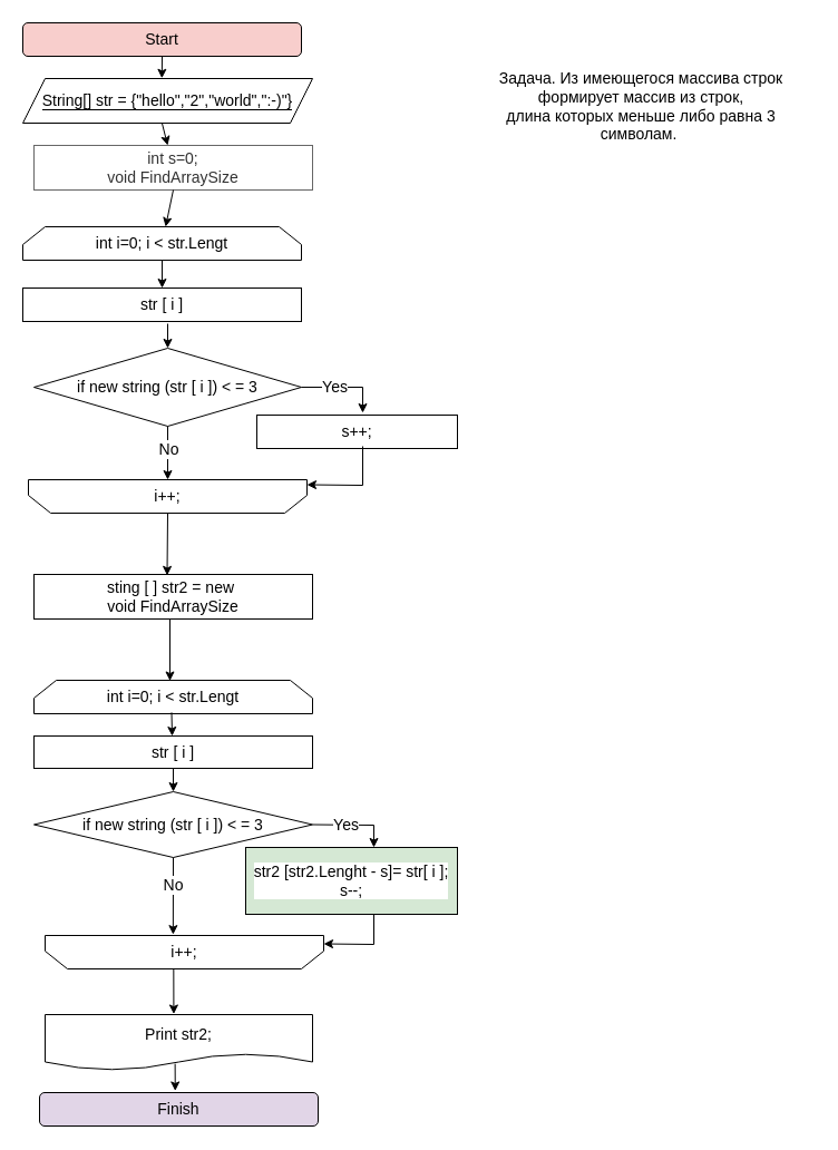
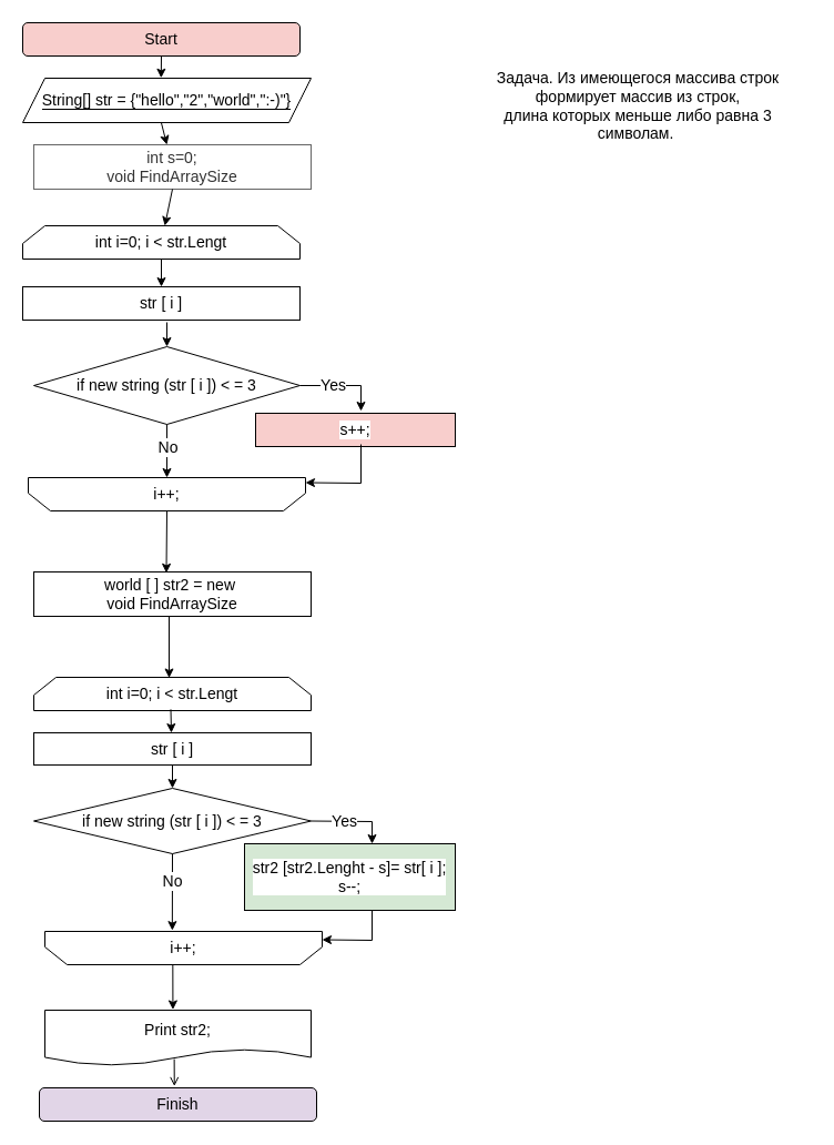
  <mxCell id="0" />
  <mxCell id="1" parent="0" />
  <mxCell id="2" value="Start" style="rounded=1;whiteSpace=wrap;html=1;fontSize=14;align=center;fillColor=#f8cecc;" vertex="1" parent="1"><mxGeometry x="20" y="20" width="250" height="30" as="geometry" /></mxCell>
  <mxCell id="3" value="&lt;span style=&quot;background-color: rgb(255, 255, 255); font-size: 14px;&quot;&gt;String[] str = {&quot;hello&quot;,&quot;2&quot;,&quot;world&quot;,&quot;:-)&quot;}&lt;/span&gt;" style="shape=parallelogram;perimeter=parallelogramPerimeter;whiteSpace=wrap;html=1;fixedSize=1;labelBackgroundColor=#000000;fontFamily=Helvetica;fontSize=14;fontColor=default;align=center;" vertex="1" parent="1"><mxGeometry x="20" y="70" width="260" height="40" as="geometry" /></mxCell>
  <mxCell id="4" value="int s=0;&lt;br style=&quot;font-size: 14px;&quot;&gt;void FindArraySize" style="rounded=0;whiteSpace=wrap;html=1;labelBackgroundColor=#FFFFFF;fontFamily=Helvetica;fontSize=14;fontColor=#333333;fillColor=default;strokeColor=#666666;align=center;" vertex="1" parent="1"><mxGeometry x="30" y="130" width="250" height="40" as="geometry" /></mxCell>
  <mxCell id="5" value="int i=0; i &amp;lt; str.Lengt" style="shape=loopLimit;whiteSpace=wrap;html=1;labelBackgroundColor=#FFFFFF;fontFamily=Helvetica;fontSize=14;fontColor=default;align=center;" vertex="1" parent="1"><mxGeometry x="20" y="203" width="250" height="30" as="geometry" /></mxCell>
  <mxCell id="6" value="1" style="shape=loopLimit;whiteSpace=wrap;html=1;labelBackgroundColor=#FFFFFF;fontFamily=Helvetica;fontSize=14;fontColor=default;rotation=-180;align=center;" vertex="1" parent="1"><mxGeometry x="25" y="430" width="250" height="30" as="geometry" /></mxCell>
  <mxCell id="7" value="str [ i ]" style="rounded=0;whiteSpace=wrap;html=1;labelBackgroundColor=#FFFFFF;fontFamily=Helvetica;fontSize=14;fontColor=default;align=center;" vertex="1" parent="1"><mxGeometry x="20" y="258" width="250" height="30" as="geometry" /></mxCell>
  <mxCell id="8" value="i++;" style="text;html=1;strokeColor=none;fillColor=none;align=center;verticalAlign=middle;whiteSpace=wrap;rounded=0;labelBackgroundColor=#FFFFFF;fontFamily=Helvetica;fontSize=14;fontColor=default;" vertex="1" parent="1"><mxGeometry x="120" y="430" width="60" height="30" as="geometry" /></mxCell>
  <mxCell id="9" value="&lt;span style=&quot;font-size: 14px;&quot;&gt;&lt;font style=&quot;font-size: 14px;&quot;&gt;if new string (str [ i ]) &amp;lt; = 3&lt;/font&gt;&lt;/span&gt;" style="rhombus;whiteSpace=wrap;html=1;labelBackgroundColor=#FFFFFF;fontFamily=Helvetica;fontSize=14;fontColor=default;strokeColor=default;" vertex="1" parent="1"><mxGeometry x="30" y="312" width="240" height="70" as="geometry" /></mxCell>
- <mxCell id="10" value="s++;" style="rounded=0;whiteSpace=wrap;html=1;labelBackgroundColor=#FFFFFF;strokeColor=default;fontFamily=Helvetica;fontSize=14;fontColor=default;" vertex="1" parent="1"><mxGeometry x="230" y="372" width="180" height="30" as="geometry" /></mxCell>
+ <mxCell id="10" value="s++;" style="rounded=0;whiteSpace=wrap;html=1;labelBackgroundColor=#FFFFFF;strokeColor=default;fontFamily=Helvetica;fontSize=14;fontColor=default;fillColor=#f8cecc;" vertex="1" parent="1"><mxGeometry x="230" y="372" width="180" height="30" as="geometry" /></mxCell>
  <mxCell id="11" value="Yes" style="endArrow=classic;html=1;rounded=0;fontFamily=Helvetica;fontSize=14;fontColor=default;exitX=1;exitY=0.5;exitDx=0;exitDy=0;" edge="1" parent="1" source="9"><mxGeometry x="-0.231" width="50" height="50" relative="1" as="geometry"><mxPoint x="140" y="392" as="sourcePoint" /><mxPoint x="325" y="370" as="targetPoint" /><Array as="points"><mxPoint x="325" y="347" /></Array><mxPoint as="offset" /></mxGeometry></mxCell>
  <mxCell id="12" value="" style="endArrow=classic;html=1;rounded=0;fontFamily=Helvetica;fontSize=14;fontColor=default;exitX=0.5;exitY=1;exitDx=0;exitDy=0;entryX=0.5;entryY=0;entryDx=0;entryDy=0;" edge="1" parent="1" source="9" target="8"><mxGeometry width="50" height="50" relative="1" as="geometry"><mxPoint x="150" y="386" as="sourcePoint" /><mxPoint x="150" y="426" as="targetPoint" /></mxGeometry></mxCell>
  <mxCell id="13" value="No" style="edgeLabel;html=1;align=center;verticalAlign=middle;resizable=0;points=[];fontSize=14;fontFamily=Helvetica;fontColor=default;" vertex="1" connectable="0" parent="12"><mxGeometry x="-0.505" relative="1" as="geometry"><mxPoint y="8" as="offset" /></mxGeometry></mxCell>
  <mxCell id="14" value="" style="endArrow=classic;html=1;rounded=0;fontFamily=Helvetica;fontSize=14;fontColor=default;entryX=0;entryY=0.75;entryDx=0;entryDy=0;" edge="1" parent="1"><mxGeometry width="50" height="50" relative="1" as="geometry"><mxPoint x="325" y="400" as="sourcePoint" /><mxPoint x="275" y="434.5" as="targetPoint" /><Array as="points"><mxPoint x="325" y="435" /></Array></mxGeometry></mxCell>
- <mxCell id="15" value="sting [ ] str2 = new&amp;nbsp;&lt;br style=&quot;font-size: 14px;&quot;&gt;void FindArraySize" style="rounded=0;whiteSpace=wrap;html=1;labelBackgroundColor=#FFFFFF;fontFamily=Helvetica;fontSize=14;align=center;" vertex="1" parent="1"><mxGeometry x="30" y="515" width="250" height="40" as="geometry" /></mxCell>
+ <mxCell id="15" value="world [ ] str2 = new&amp;nbsp;&lt;br style=&quot;font-size: 14px;&quot;&gt;void FindArraySize" style="rounded=0;whiteSpace=wrap;html=1;labelBackgroundColor=#FFFFFF;fontFamily=Helvetica;fontSize=14;align=center;" vertex="1" parent="1"><mxGeometry x="30" y="515" width="250" height="40" as="geometry" /></mxCell>
  <mxCell id="16" value="int i=0; i &amp;lt; str.Lengt" style="shape=loopLimit;whiteSpace=wrap;html=1;labelBackgroundColor=#FFFFFF;fontFamily=Helvetica;fontSize=14;fontColor=default;align=center;" vertex="1" parent="1"><mxGeometry x="30" y="610" width="250" height="30" as="geometry" /></mxCell>
  <mxCell id="17" value="" style="shape=loopLimit;whiteSpace=wrap;html=1;labelBackgroundColor=#FFFFFF;fontFamily=Helvetica;fontSize=14;fontColor=default;rotation=-180;align=center;" vertex="1" parent="1"><mxGeometry x="40" y="839" width="250" height="30" as="geometry" /></mxCell>
  <mxCell id="18" value="str [ i ]" style="rounded=0;whiteSpace=wrap;html=1;labelBackgroundColor=#FFFFFF;fontFamily=Helvetica;fontSize=14;fontColor=default;align=center;" vertex="1" parent="1"><mxGeometry x="30" y="660" width="250" height="29" as="geometry" /></mxCell>
  <mxCell id="19" value="i++;" style="text;html=1;strokeColor=none;fillColor=none;align=center;verticalAlign=middle;whiteSpace=wrap;rounded=0;labelBackgroundColor=#FFFFFF;fontFamily=Helvetica;fontSize=14;fontColor=default;" vertex="1" parent="1"><mxGeometry x="135" y="839" width="60" height="30" as="geometry" /></mxCell>
  <mxCell id="20" value="&lt;span style=&quot;font-size: 14px;&quot;&gt;&lt;font style=&quot;font-size: 14px;&quot;&gt;if new string (str [ i ]) &amp;lt; = 3&lt;/font&gt;&lt;/span&gt;" style="rhombus;whiteSpace=wrap;html=1;labelBackgroundColor=#FFFFFF;fontFamily=Helvetica;fontSize=14;fontColor=default;strokeColor=default;" vertex="1" parent="1"><mxGeometry x="30" y="710" width="250" height="59" as="geometry" /></mxCell>
  <mxCell id="21" value="str2 [str2.Lenght - s]= str[ i ];&lt;br&gt;s--;" style="rounded=0;whiteSpace=wrap;html=1;labelBackgroundColor=#FFFFFF;strokeColor=default;fontFamily=Helvetica;fontSize=14;fontColor=default;fillColor=#d5e8d4;" vertex="1" parent="1"><mxGeometry x="220" y="760" width="190" height="60" as="geometry" /></mxCell>
  <mxCell id="22" value="Yes" style="endArrow=classic;html=1;rounded=0;fontFamily=Helvetica;fontSize=14;fontColor=default;exitX=1;exitY=0.5;exitDx=0;exitDy=0;" edge="1" parent="1" source="20"><mxGeometry x="-0.2" width="50" height="50" relative="1" as="geometry"><mxPoint x="150" y="799" as="sourcePoint" /><mxPoint x="335" y="760" as="targetPoint" /><Array as="points"><mxPoint x="335" y="740" /></Array><mxPoint as="offset" /></mxGeometry></mxCell>
  <mxCell id="23" value="" style="endArrow=classic;html=1;rounded=0;fontFamily=Helvetica;fontSize=14;fontColor=default;exitX=0.5;exitY=1;exitDx=0;exitDy=0;entryX=0.331;entryY=-0.028;entryDx=0;entryDy=0;entryPerimeter=0;" edge="1" parent="1" source="20" target="19"><mxGeometry width="50" height="50" relative="1" as="geometry"><mxPoint x="250" y="849" as="sourcePoint" /><mxPoint x="160" y="840" as="targetPoint" /></mxGeometry></mxCell>
  <mxCell id="24" value="No" style="edgeLabel;html=1;align=center;verticalAlign=middle;resizable=0;points=[];fontSize=14;fontFamily=Helvetica;fontColor=default;" vertex="1" connectable="0" parent="23"><mxGeometry x="-0.505" relative="1" as="geometry"><mxPoint y="8" as="offset" /></mxGeometry></mxCell>
  <mxCell id="25" value="" style="endArrow=classic;html=1;rounded=0;fontFamily=Helvetica;fontSize=14;fontColor=default;entryX=0;entryY=0.75;entryDx=0;entryDy=0;" edge="1" parent="1" target="17"><mxGeometry width="50" height="50" relative="1" as="geometry"><mxPoint x="335" y="820" as="sourcePoint" /><mxPoint x="435" y="779" as="targetPoint" /><Array as="points"><mxPoint x="335" y="847" /></Array></mxGeometry></mxCell>
  <mxCell id="26" value="Print str2;" style="shape=document;whiteSpace=wrap;html=1;boundedLbl=1;labelBackgroundColor=#FFFFFF;strokeColor=default;fontFamily=Helvetica;fontSize=14;fontColor=default;fillColor=default;" vertex="1" parent="1"><mxGeometry x="40" y="910" width="240" height="50" as="geometry" /></mxCell>
  <mxCell id="27" value="Finish" style="rounded=1;whiteSpace=wrap;html=1;fontSize=14;align=center;fillColor=#e1d5e7;" vertex="1" parent="1"><mxGeometry x="35" y="980" width="250" height="30" as="geometry" /></mxCell>
  <mxCell id="28" value="" style="endArrow=classic;html=1;rounded=0;fontFamily=Helvetica;fontSize=14;fontColor=default;entryX=0.48;entryY=-0.006;entryDx=0;entryDy=0;entryPerimeter=0;" edge="1" parent="1" target="3"><mxGeometry width="50" height="50" relative="1" as="geometry"><mxPoint x="145" y="50" as="sourcePoint" /><mxPoint x="380" y="307" as="targetPoint" /></mxGeometry></mxCell>
  <mxCell id="29" value="" style="endArrow=classic;html=1;rounded=0;fontFamily=Helvetica;fontSize=14;fontColor=default;exitX=0.48;exitY=0.987;exitDx=0;exitDy=0;exitPerimeter=0;" edge="1" parent="1" source="3" target="4"><mxGeometry width="50" height="50" relative="1" as="geometry"><mxPoint x="330" y="200" as="sourcePoint" /><mxPoint x="380" y="150" as="targetPoint" /></mxGeometry></mxCell>
  <mxCell id="30" value="" style="endArrow=classic;html=1;rounded=0;fontFamily=Helvetica;fontSize=14;fontColor=default;exitX=0.5;exitY=1;exitDx=0;exitDy=0;" edge="1" parent="1" source="4" target="5"><mxGeometry width="50" height="50" relative="1" as="geometry"><mxPoint x="220" y="210" as="sourcePoint" /><mxPoint x="270" y="160" as="targetPoint" /></mxGeometry></mxCell>
  <mxCell id="31" value="" style="endArrow=classic;html=1;rounded=0;fontFamily=Helvetica;fontSize=14;fontColor=default;exitX=0.5;exitY=1;exitDx=0;exitDy=0;entryX=0.5;entryY=0;entryDx=0;entryDy=0;" edge="1" parent="1" source="5" target="7"><mxGeometry width="50" height="50" relative="1" as="geometry"><mxPoint x="300" y="200" as="sourcePoint" /><mxPoint x="350" y="150" as="targetPoint" /></mxGeometry></mxCell>
  <mxCell id="32" value="" style="endArrow=classic;html=1;rounded=0;fontFamily=Helvetica;fontSize=14;fontColor=default;entryX=0.5;entryY=0;entryDx=0;entryDy=0;" edge="1" parent="1" target="9"><mxGeometry width="50" height="50" relative="1" as="geometry"><mxPoint x="150" y="290" as="sourcePoint" /><mxPoint x="350" y="420" as="targetPoint" /></mxGeometry></mxCell>
  <mxCell id="33" value="" style="endArrow=classic;html=1;rounded=0;fontFamily=Helvetica;fontSize=14;fontColor=default;exitX=0.5;exitY=1;exitDx=0;exitDy=0;entryX=0.478;entryY=0.022;entryDx=0;entryDy=0;entryPerimeter=0;" edge="1" parent="1" source="8" target="15"><mxGeometry width="50" height="50" relative="1" as="geometry"><mxPoint x="130" y="510" as="sourcePoint" /><mxPoint x="150" y="510" as="targetPoint" /></mxGeometry></mxCell>
  <mxCell id="34" value="" style="endArrow=classic;html=1;rounded=0;fontFamily=Helvetica;fontSize=14;fontColor=default;exitX=0.476;exitY=1.005;exitDx=0;exitDy=0;exitPerimeter=0;entryX=0.476;entryY=0.017;entryDx=0;entryDy=0;entryPerimeter=0;" edge="1" parent="1"><mxGeometry width="50" height="50" relative="1" as="geometry"><mxPoint x="152" y="555.2" as="sourcePoint" /><mxPoint x="152" y="610.51" as="targetPoint" /></mxGeometry></mxCell>
  <mxCell id="35" value="" style="endArrow=classic;html=1;rounded=0;fontFamily=Helvetica;fontSize=14;fontColor=default;exitX=0.478;exitY=0.962;exitDx=0;exitDy=0;exitPerimeter=0;" edge="1" parent="1"><mxGeometry width="50" height="50" relative="1" as="geometry"><mxPoint x="153.5" y="638.86" as="sourcePoint" /><mxPoint x="154" y="660" as="targetPoint" /></mxGeometry></mxCell>
  <mxCell id="36" value="" style="endArrow=classic;html=1;rounded=0;fontFamily=Helvetica;fontSize=14;fontColor=default;entryX=0.5;entryY=0;entryDx=0;entryDy=0;exitX=0.5;exitY=1;exitDx=0;exitDy=0;" edge="1" parent="1" source="18" target="20"><mxGeometry width="50" height="50" relative="1" as="geometry"><mxPoint x="150" y="690" as="sourcePoint" /><mxPoint x="350" y="760" as="targetPoint" /></mxGeometry></mxCell>
  <mxCell id="37" value="" style="endArrow=classic;html=1;rounded=0;fontFamily=Helvetica;fontSize=14;fontColor=default;exitX=0.339;exitY=1.009;exitDx=0;exitDy=0;exitPerimeter=0;entryX=0.481;entryY=-0.01;entryDx=0;entryDy=0;entryPerimeter=0;" edge="1" parent="1" source="19" target="26"><mxGeometry width="50" height="50" relative="1" as="geometry"><mxPoint x="300" y="840" as="sourcePoint" /><mxPoint x="350" y="790" as="targetPoint" /></mxGeometry></mxCell>
- <mxCell id="38" value="" style="endArrow=classic;html=1;rounded=0;fontFamily=Helvetica;fontSize=14;fontColor=default;exitX=0.486;exitY=0.882;exitDx=0;exitDy=0;exitPerimeter=0;entryX=0.487;entryY=-0.051;entryDx=0;entryDy=0;entryPerimeter=0;" edge="1" parent="1" source="26" target="27"><mxGeometry width="50" height="50" relative="1" as="geometry"><mxPoint x="156" y="950" as="sourcePoint" /><mxPoint x="156" y="980" as="targetPoint" /></mxGeometry></mxCell>
+ <mxCell id="38" value="" style="endArrow=open;html=1;rounded=0;fontFamily=Helvetica;fontSize=14;fontColor=default;exitX=0.486;exitY=0.882;exitDx=0;exitDy=0;exitPerimeter=0;entryX=0.487;entryY=-0.051;entryDx=0;entryDy=0;entryPerimeter=0;" edge="1" parent="1" source="26" target="27"><mxGeometry width="50" height="50" relative="1" as="geometry"><mxPoint x="156" y="950" as="sourcePoint" /><mxPoint x="156" y="980" as="targetPoint" /></mxGeometry></mxCell>
  <mxCell id="39" value="&lt;p class=&quot;MsoNormal&quot;&gt;Задача. Из имеющегося массива строк формирует массив из строк,&lt;br/&gt;длина которых меньше либо равна 3 символам.&amp;nbsp;&lt;/p&gt;" style="text;html=1;strokeColor=none;fillColor=none;align=center;verticalAlign=middle;whiteSpace=wrap;rounded=0;labelBackgroundColor=#FFFFFF;fontFamily=Helvetica;fontSize=14;fontColor=default;" vertex="1" parent="1"><mxGeometry x="420" y="40" width="310" height="110" as="geometry" /></mxCell>
